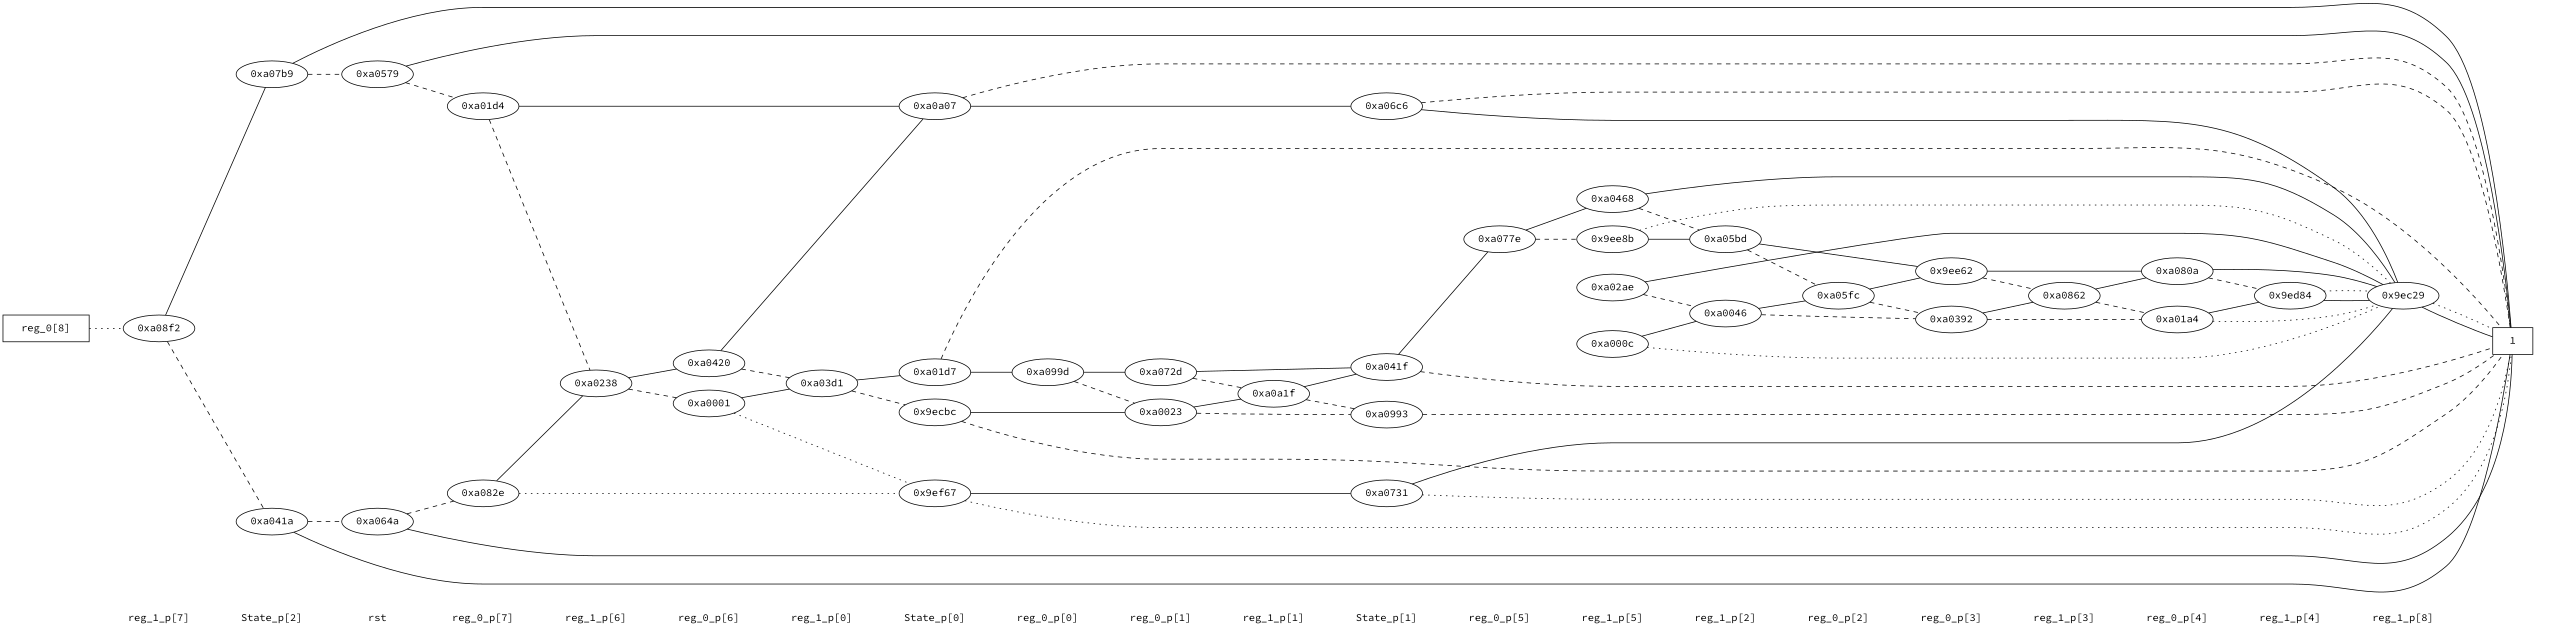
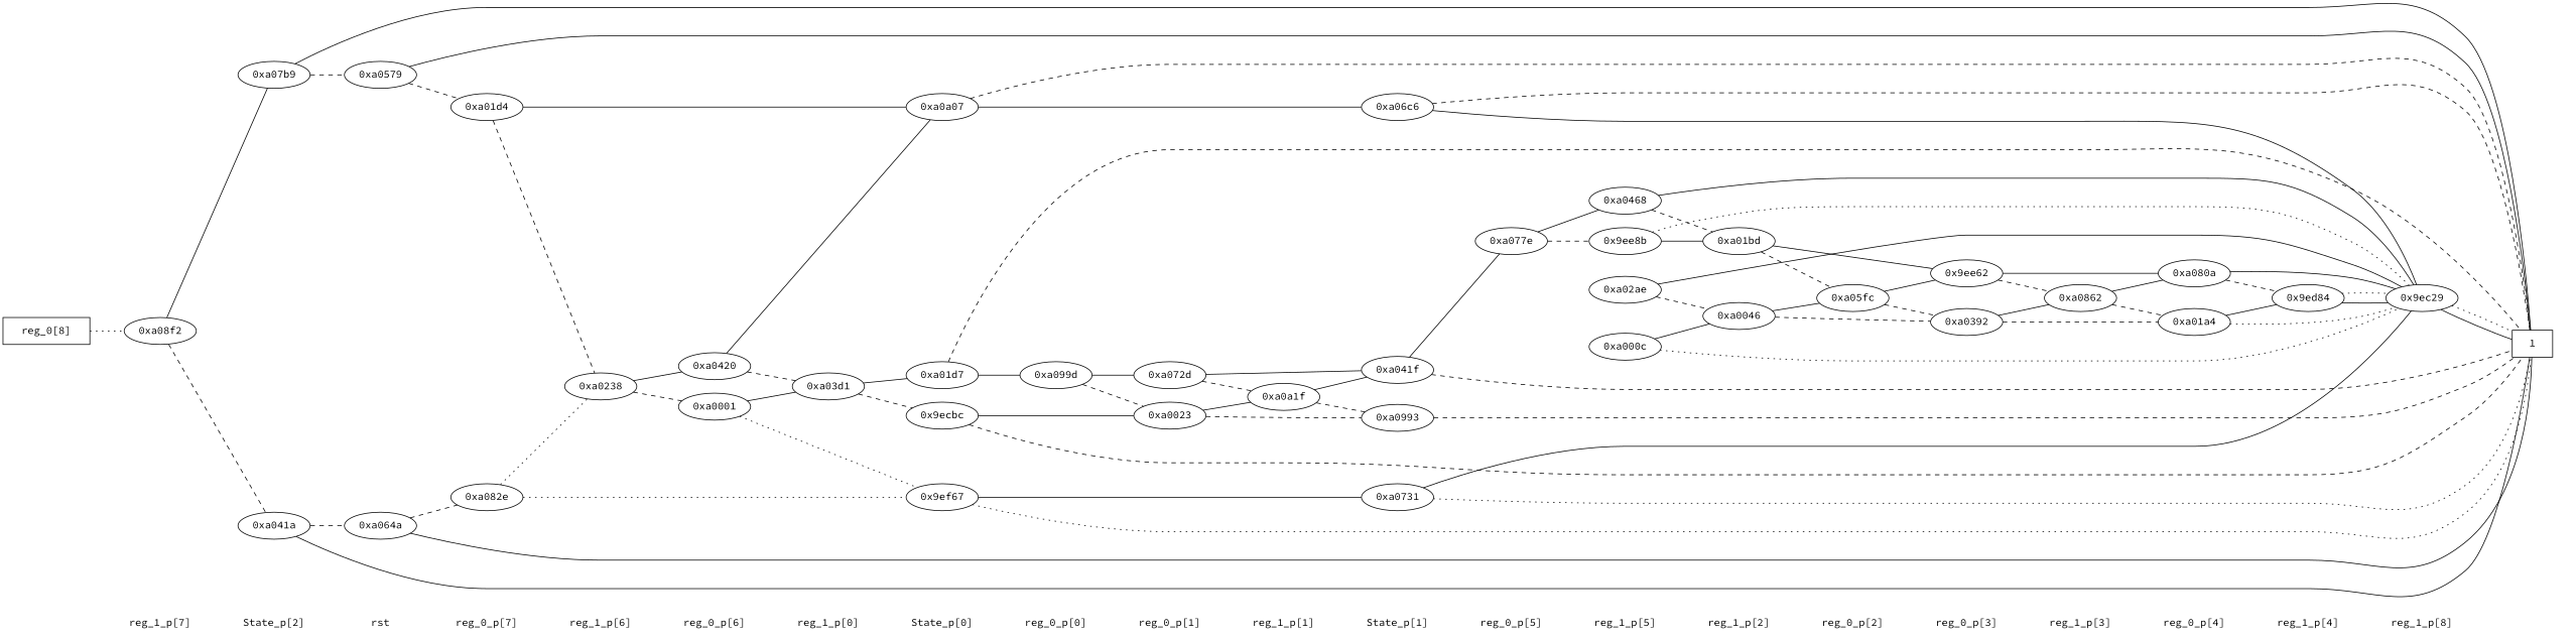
  digraph {
    fontname="Source Code Pro"
    rankdir=LR
    node [fontname="Source Code Pro"]
    edge [dir=none fontname="Source Code Pro"]
    "CONST NODES" [shape=plaintext style=invis]
    " reg_1_p[7] " [shape=plaintext]
    " State_p[2] " [shape=plaintext]
    " rst " [shape=plaintext]
    " reg_0_p[7] " [shape=plaintext]
    " reg_1_p[6] " [shape=plaintext]
    " reg_0_p[6] " [shape=plaintext]
    " reg_1_p[0] " [shape=plaintext]
    " State_p[0] " [shape=plaintext]
    " reg_0_p[0] " [shape=plaintext]
    " reg_0_p[1] " [shape=plaintext]
    " reg_1_p[1] " [shape=plaintext]
    " State_p[1] " [shape=plaintext]
    " reg_0_p[5] " [shape=plaintext]
    " reg_1_p[5] " [shape=plaintext]
    " reg_1_p[2] " [shape=plaintext]
    " reg_0_p[2] " [shape=plaintext]
    " reg_0_p[3] " [shape=plaintext]
    " reg_1_p[3] " [shape=plaintext]
    " reg_0_p[4] " [shape=plaintext]
    " reg_1_p[4] " [shape=plaintext]
    " reg_1_p[8] " [shape=plaintext]
    "  reg_0[8]  " [shape=box]
    "0xa08f2"
    "0xa07b9"
    "0xa041a"
    "0xa064a"
    "0xa0579"
    "0xa01d4"
    "0xa082e"
    "0xa0238"
    "0xa0001"
    "0xa0420"
    "0xa03d1"
    "0x9ef67"
    "0x9ecbc"
    "0xa0a07"
    "0xa01d7"
    "0xa099d"
    "0xa0023"
    "0xa072d"
    "0xa0a1f"
    "0xa06c6"
    "0xa0731"
    "0xa0993"
    "0xa041f"
    "0xa077e"
    "0xa0468"
    "0xa02ae"
    "0xa000c"
    "0x9ee8b"
    "0xa0046"
-   "0xa01bd" [label="0xa05bd"]
+   "0xa01bd"
    "0xa05fc"
    "0xa0392"
    "0x9ee62"
    "0xa0862"
    n58 [label="0xa01a4"]
    "0xa080a"
    "0x9ed84"
    "0x9ec29"
    n62 [label=1 shape=box]
    subgraph sub_1 {
      "CONST NODES"
      " reg_1_p[7] "
      " State_p[2] "
      " rst "
      " reg_0_p[7] "
      " reg_1_p[6] "
      " reg_0_p[6] "
      " reg_1_p[0] "
      " State_p[0] "
      " reg_0_p[0] "
      " reg_0_p[1] "
      " reg_1_p[1] "
      " State_p[1] "
      " reg_0_p[5] "
      " reg_1_p[5] "
      " reg_1_p[2] "
      " reg_0_p[2] "
      " reg_0_p[3] "
      " reg_1_p[3] "
      " reg_0_p[4] "
      " reg_1_p[4] "
      " reg_1_p[8] "
    }
    subgraph sub_2 {
      rank=same
      "  reg_0[8]  "
    }
    subgraph sub_3 {
      rank=same
      " reg_1_p[7] "
      "0xa08f2"
    }
    subgraph sub_4 {
      rank=same
      " State_p[2] "
      "0xa07b9"
      "0xa041a"
    }
    subgraph sub_5 {
      rank=same
      " rst "
      "0xa064a"
      "0xa0579"
    }
    subgraph sub_6 {
      rank=same
      " reg_0_p[7] "
      "0xa01d4"
      "0xa082e"
    }
    subgraph sub_7 {
      rank=same
      " reg_1_p[6] "
      "0xa0238"
    }
    subgraph sub_8 {
      rank=same
      " reg_0_p[6] "
      "0xa0001"
      "0xa0420"
    }
    subgraph sub_9 {
      rank=same
      " reg_1_p[0] "
      "0xa03d1"
    }
    subgraph sub_10 {
      rank=same
      " State_p[0] "
      "0x9ef67"
      "0x9ecbc"
      "0xa0a07"
      "0xa01d7"
    }
    subgraph sub_11 {
      rank=same
      " reg_0_p[0] "
      "0xa099d"
    }
    subgraph sub_12 {
      rank=same
      " reg_0_p[1] "
      "0xa0023"
      "0xa072d"
    }
    subgraph sub_13 {
      rank=same
      " reg_1_p[1] "
      "0xa0a1f"
    }
    subgraph sub_14 {
      rank=same
      " State_p[1] "
      "0xa06c6"
      "0xa0731"
      "0xa0993"
      "0xa041f"
    }
    subgraph sub_15 {
      rank=same
      " reg_0_p[5] "
      "0xa077e"
    }
    subgraph sub_16 {
      rank=same
      " reg_1_p[5] "
      "0xa0468"
      "0xa02ae"
      "0xa000c"
      "0x9ee8b"
    }
    subgraph sub_17 {
      rank=same
      " reg_1_p[2] "
      "0xa0046"
      "0xa01bd"
    }
    subgraph sub_18 {
      rank=same
      " reg_0_p[2] "
      "0xa05fc"
    }
    subgraph sub_19 {
      rank=same
      " reg_0_p[3] "
      "0xa0392"
      "0x9ee62"
    }
    subgraph sub_20 {
      rank=same
      " reg_1_p[3] "
      "0xa0862"
    }
    subgraph sub_21 {
      rank=same
      " reg_0_p[4] "
      n58
      "0xa080a"
    }
    subgraph sub_22 {
      rank=same
      " reg_1_p[4] "
      "0x9ed84"
    }
    subgraph sub_23 {
      rank=same
      " reg_1_p[8] "
      "0x9ec29"
    }
    subgraph sub_24 {
      rank=same
      "CONST NODES"
      subgraph sub_25 {
        rank=same
        n62
      }
    }
    " reg_1_p[7] " -> " State_p[2] " [style=invis]
    " State_p[2] " -> " rst " [style=invis]
    " rst " -> " reg_0_p[7] " [style=invis]
    " reg_0_p[7] " -> " reg_1_p[6] " [style=invis]
    " reg_1_p[6] " -> " reg_0_p[6] " [style=invis]
    " reg_0_p[6] " -> " reg_1_p[0] " [style=invis]
    " reg_1_p[0] " -> " State_p[0] " [style=invis]
    " State_p[0] " -> " reg_0_p[0] " [style=invis]
    " reg_0_p[0] " -> " reg_0_p[1] " [style=invis]
    " reg_0_p[1] " -> " reg_1_p[1] " [style=invis]
    " reg_1_p[1] " -> " State_p[1] " [style=invis]
    " State_p[1] " -> " reg_0_p[5] " [style=invis]
    " reg_0_p[5] " -> " reg_1_p[5] " [style=invis]
    " reg_1_p[5] " -> " reg_1_p[2] " [style=invis]
    " reg_1_p[2] " -> " reg_0_p[2] " [style=invis]
    " reg_0_p[2] " -> " reg_0_p[3] " [style=invis]
    " reg_0_p[3] " -> " reg_1_p[3] " [style=invis]
    " reg_1_p[3] " -> " reg_0_p[4] " [style=invis]
    " reg_0_p[4] " -> " reg_1_p[4] " [style=invis]
    " reg_1_p[4] " -> " reg_1_p[8] " [style=invis]
    " reg_1_p[8] " -> "CONST NODES" [style=invis]
    "  reg_0[8]  " -> "0xa08f2" [style=dotted]
    "0xa08f2" -> "0xa07b9"
    "0xa08f2" -> "0xa041a" [style=dashed]
    "0xa07b9" -> "0xa0579" [style=dashed]
    "0xa07b9" -> n62
    "0xa041a" -> "0xa064a" [style=dashed]
    "0xa041a" -> n62
    "0xa064a" -> "0xa082e" [style=dashed]
    "0xa064a" -> n62
    "0xa0579" -> "0xa01d4" [style=dashed]
    "0xa0579" -> n62
    "0xa01d4" -> "0xa0238" [style=dashed]
    "0xa01d4" -> "0xa0a07"
-   "0xa082e" -> "0xa0238"
+   "0xa082e" -> "0xa0238" [style=dotted]
    "0xa082e" -> "0x9ef67" [style=dotted]
    "0xa0238" -> "0xa0001" [style=dashed]
    "0xa0238" -> "0xa0420"
    "0xa0001" -> "0xa03d1"
    "0xa0001" -> "0x9ef67" [style=dotted]
    "0xa0420" -> "0xa03d1" [style=dashed]
    "0xa0420" -> "0xa0a07"
    "0xa03d1" -> "0x9ecbc" [style=dashed]
    "0xa03d1" -> "0xa01d7"
    "0x9ef67" -> "0xa0731"
    "0x9ef67" -> n62 [style=dotted]
    "0x9ecbc" -> "0xa0023"
    "0x9ecbc" -> n62 [style=dashed]
    "0xa0a07" -> "0xa06c6"
    "0xa0a07" -> n62 [style=dashed]
    "0xa01d7" -> "0xa099d"
    "0xa01d7" -> n62 [style=dashed]
    "0xa099d" -> "0xa0023" [style=dashed]
    "0xa099d" -> "0xa072d"
    "0xa0023" -> "0xa0a1f"
    "0xa0023" -> "0xa0993" [style=dashed]
    "0xa072d" -> "0xa0a1f" [style=dashed]
    "0xa072d" -> "0xa041f"
    "0xa0a1f" -> "0xa0993" [style=dashed]
    "0xa0a1f" -> "0xa041f"
    "0xa06c6" -> "0x9ec29"
    "0xa06c6" -> n62 [style=dashed]
    "0xa0731" -> "0x9ec29"
    "0xa0731" -> n62 [style=dotted]
    "0xa0993" -> n62 [style=dashed]
    "0xa041f" -> "0xa077e"
    "0xa041f" -> n62 [style=dashed]
    "0xa077e" -> "0xa0468"
    "0xa077e" -> "0x9ee8b" [style=dashed]
    "0xa0468" -> "0xa01bd" [style=dashed]
    "0xa0468" -> "0x9ec29"
    "0xa02ae" -> "0xa0046" [style=dashed]
    "0xa02ae" -> "0x9ec29"
    "0xa000c" -> "0xa0046"
    "0xa000c" -> "0x9ec29" [style=dotted]
    "0x9ee8b" -> "0xa01bd"
    "0x9ee8b" -> "0x9ec29" [style=dotted]
    "0xa0046" -> "0xa05fc"
    "0xa0046" -> "0xa0392" [style=dashed]
    "0xa01bd" -> "0xa05fc" [style=dashed]
    "0xa01bd" -> "0x9ee62"
    "0xa05fc" -> "0xa0392" [style=dashed]
    "0xa05fc" -> "0x9ee62"
    "0xa0392" -> "0xa0862"
    "0xa0392" -> n58 [style=dashed]
    "0x9ee62" -> "0xa0862" [style=dashed]
    "0x9ee62" -> "0xa080a"
    "0xa0862" -> n58 [style=dashed]
    "0xa0862" -> "0xa080a"
    n58 -> "0x9ed84"
    n58 -> "0x9ec29" [style=dotted]
    "0xa080a" -> "0x9ed84" [style=dashed]
    "0xa080a" -> "0x9ec29"
    "0x9ed84" -> "0x9ec29"
    "0x9ed84" -> "0x9ec29" [style=dotted]
    "0x9ec29" -> n62
    "0x9ec29" -> n62 [style=dotted]
  }
